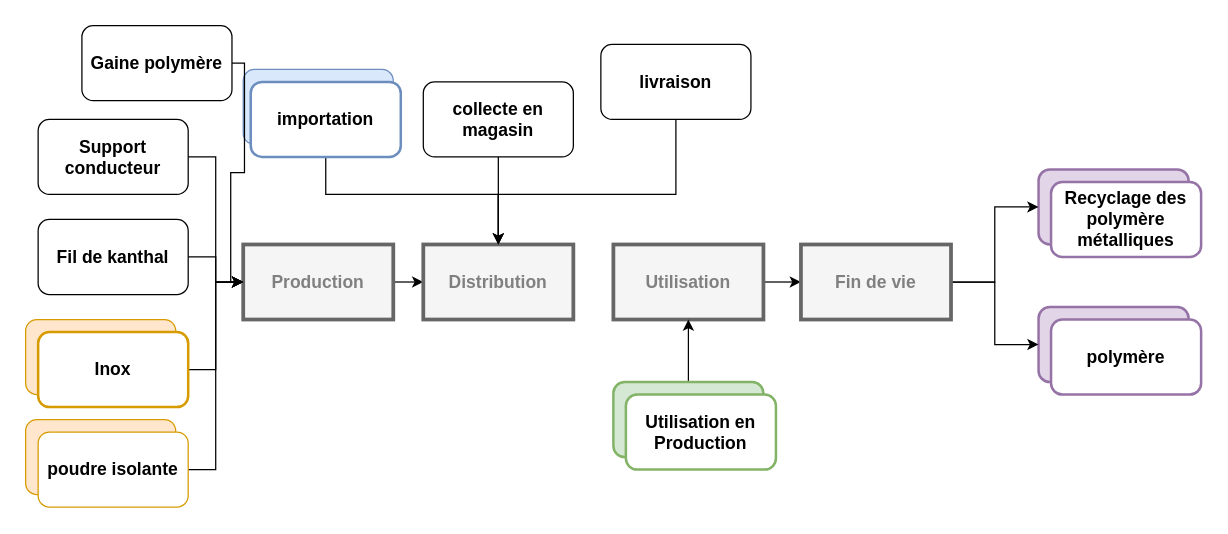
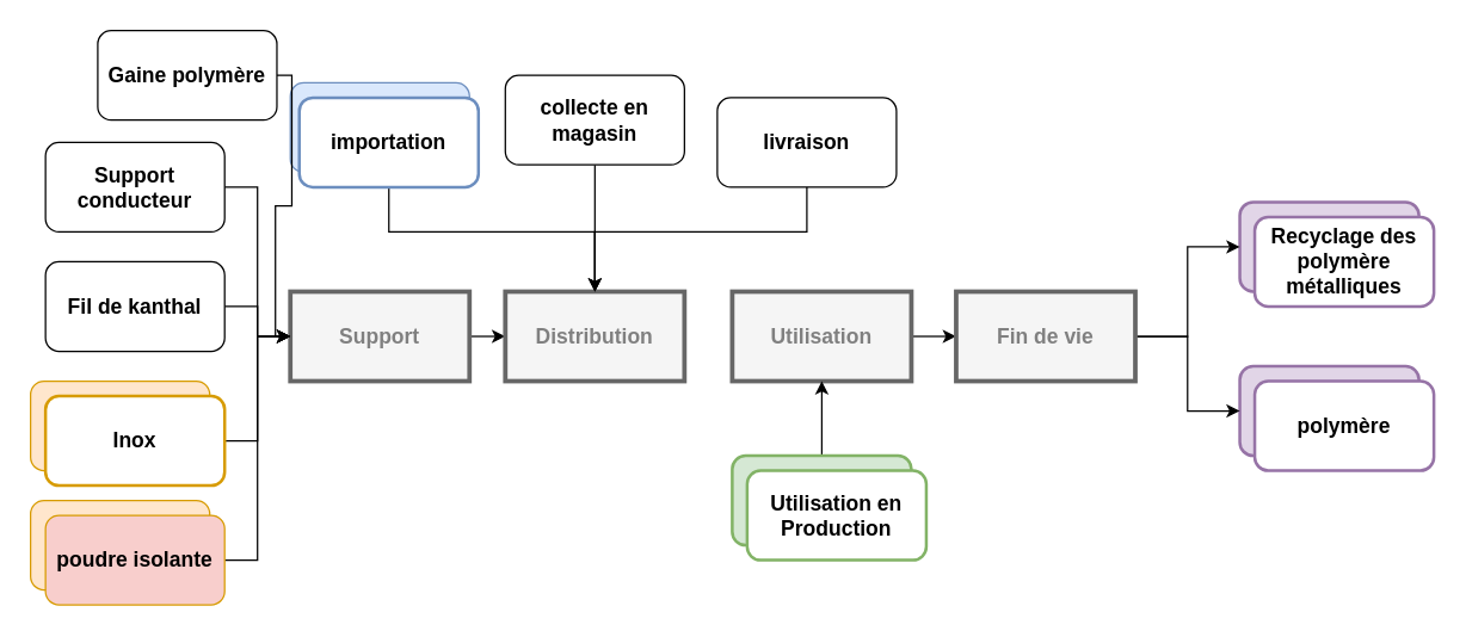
  <mxCell id="0" />
  <mxCell id="1" parent="0" />
  <mxCell id="2" value="" style="rounded=1;whiteSpace=wrap;html=1;fillColor=#e1d5e7;strokeColor=#9673a6;strokeWidth=2;shadow=0;glass=0;fillStyle=auto;" parent="1" vertex="1"><mxGeometry x="830" y="135" width="120" height="60" as="geometry" /></mxCell>
  <mxCell id="3" value="" style="rounded=1;whiteSpace=wrap;html=1;fillColor=#e1d5e7;strokeColor=#9673a6;strokeWidth=2;shadow=0;glass=0;fillStyle=auto;" parent="1" vertex="1"><mxGeometry x="830" y="245" width="120" height="60" as="geometry" /></mxCell>
  <mxCell id="4" style="edgeStyle=orthogonalEdgeStyle;shape=connector;curved=0;rounded=0;html=1;entryX=0;entryY=0.5;entryDx=0;entryDy=0;strokeColor=default;align=center;verticalAlign=middle;fontFamily=Helvetica;fontSize=11;fontColor=default;labelBackgroundColor=default;endArrow=classic;strokeWidth=1;" parent="1" source="5" target="8" edge="1"><mxGeometry relative="1" as="geometry" /></mxCell>
  <mxCell id="5" value="&lt;font style=&quot;font-size: 14px;&quot;&gt;&lt;b&gt;Fil de kanthal&lt;/b&gt;&lt;/font&gt;" style="rounded=1;whiteSpace=wrap;html=1;strokeWidth=1;" parent="1" vertex="1"><mxGeometry x="30" y="175" width="120" height="60" as="geometry" /></mxCell>
  <mxCell id="6" style="edgeStyle=orthogonalEdgeStyle;rounded=0;orthogonalLoop=1;jettySize=auto;html=1;exitX=0.5;exitY=1;exitDx=0;exitDy=0;strokeWidth=1;" parent="1" edge="1"><mxGeometry relative="1" as="geometry"><mxPoint x="810" y="115" as="sourcePoint" /><mxPoint x="810" y="115" as="targetPoint" /></mxGeometry></mxCell>
  <mxCell id="7" style="edgeStyle=orthogonalEdgeStyle;shape=connector;rounded=0;html=1;entryX=0;entryY=0.5;entryDx=0;entryDy=0;strokeColor=default;strokeWidth=1;align=center;verticalAlign=middle;fontFamily=Helvetica;fontSize=11;fontColor=default;labelBackgroundColor=default;endArrow=classic;" parent="1" source="8" target="9" edge="1"><mxGeometry relative="1" as="geometry" /></mxCell>
- <mxCell id="8" value="&lt;font style=&quot;font-size: 14px;&quot; color=&quot;#808080&quot;&gt;&lt;b&gt;Production&lt;/b&gt;&lt;/font&gt;" style="rounded=0;whiteSpace=wrap;html=1;strokeWidth=3;strokeColor=#666666;fillColor=#f5f5f5;fontColor=#333333;" parent="1" vertex="1"><mxGeometry x="194" y="195" width="120" height="60" as="geometry" /></mxCell>
+ <mxCell id="8" value="&lt;font style=&quot;font-size: 14px;&quot; color=&quot;#808080&quot;&gt;&lt;b&gt;Support&lt;/b&gt;&lt;/font&gt;" style="rounded=0;whiteSpace=wrap;html=1;strokeWidth=3;strokeColor=#666666;fillColor=#f5f5f5;fontColor=#333333;" parent="1" vertex="1"><mxGeometry x="194" y="195" width="120" height="60" as="geometry" /></mxCell>
  <mxCell id="9" value="&lt;font style=&quot;font-size: 14px;&quot; color=&quot;#808080&quot;&gt;&lt;b style=&quot;&quot;&gt;Distribution&lt;/b&gt;&lt;/font&gt;" style="rounded=0;whiteSpace=wrap;html=1;strokeWidth=3;strokeColor=#666666;fillColor=#f5f5f5;fontColor=#333333;" parent="1" vertex="1"><mxGeometry x="338" y="195" width="120" height="60" as="geometry" /></mxCell>
  <mxCell id="10" style="edgeStyle=orthogonalEdgeStyle;shape=connector;rounded=0;html=1;entryX=0;entryY=0.5;entryDx=0;entryDy=0;strokeColor=default;strokeWidth=1;align=center;verticalAlign=middle;fontFamily=Helvetica;fontSize=11;fontColor=default;labelBackgroundColor=default;endArrow=classic;" parent="1" source="11" target="14" edge="1"><mxGeometry relative="1" as="geometry" /></mxCell>
  <mxCell id="11" value="&lt;font style=&quot;font-size: 14px;&quot; color=&quot;#808080&quot;&gt;&lt;b style=&quot;&quot;&gt;Utilisation&lt;/b&gt;&lt;/font&gt;" style="rounded=0;whiteSpace=wrap;html=1;strokeWidth=3;strokeColor=#666666;fillColor=#f5f5f5;fontColor=#333333;" parent="1" vertex="1"><mxGeometry x="490" y="195" width="120" height="60" as="geometry" /></mxCell>
  <mxCell id="12" style="edgeStyle=orthogonalEdgeStyle;rounded=0;orthogonalLoop=1;jettySize=auto;html=1;exitX=1;exitY=0.5;exitDx=0;exitDy=0;entryX=0;entryY=0.5;entryDx=0;entryDy=0;strokeWidth=1;" parent="1" source="14" target="2" edge="1"><mxGeometry relative="1" as="geometry"><mxPoint x="840" y="225" as="targetPoint" /></mxGeometry></mxCell>
  <mxCell id="13" style="edgeStyle=orthogonalEdgeStyle;shape=connector;rounded=0;html=1;entryX=0;entryY=0.5;entryDx=0;entryDy=0;strokeColor=default;strokeWidth=1;align=center;verticalAlign=middle;fontFamily=Helvetica;fontSize=11;fontColor=default;labelBackgroundColor=default;endArrow=classic;" parent="1" source="14" target="3" edge="1"><mxGeometry relative="1" as="geometry" /></mxCell>
  <mxCell id="14" value="&lt;font style=&quot;font-size: 14px;&quot; color=&quot;#808080&quot;&gt;&lt;b style=&quot;&quot;&gt;Fin de vie&lt;/b&gt;&lt;/font&gt;" style="rounded=0;whiteSpace=wrap;html=1;strokeWidth=3;strokeColor=#666666;fillColor=#f5f5f5;fontColor=#333333;" parent="1" vertex="1"><mxGeometry x="640" y="195" width="120" height="60" as="geometry" /></mxCell>
  <mxCell id="15" style="edgeStyle=orthogonalEdgeStyle;shape=connector;curved=0;rounded=0;html=1;entryX=0;entryY=0.5;entryDx=0;entryDy=0;strokeColor=default;align=center;verticalAlign=middle;fontFamily=Helvetica;fontSize=11;fontColor=default;labelBackgroundColor=default;endArrow=classic;strokeWidth=1;exitX=1;exitY=0.5;exitDx=0;exitDy=0;" parent="1" source="25" target="8" edge="1"><mxGeometry relative="1" as="geometry"><mxPoint x="140" y="285" as="sourcePoint" /></mxGeometry></mxCell>
  <mxCell id="16" value="" style="rounded=1;whiteSpace=wrap;html=1;fillColor=#ffe6cc;strokeColor=#d79b00;strokeWidth=1;" parent="1" vertex="1"><mxGeometry x="20" y="255" width="120" height="60" as="geometry" /></mxCell>
  <mxCell id="17" style="edgeStyle=orthogonalEdgeStyle;shape=connector;curved=0;rounded=0;html=1;entryX=0;entryY=0.5;entryDx=0;entryDy=0;strokeColor=default;align=center;verticalAlign=middle;fontFamily=Helvetica;fontSize=11;fontColor=default;labelBackgroundColor=default;endArrow=classic;strokeWidth=1;exitX=1;exitY=0.5;exitDx=0;exitDy=0;" parent="1" source="26" target="8" edge="1"><mxGeometry relative="1" as="geometry" /></mxCell>
  <mxCell id="18" value="" style="rounded=1;whiteSpace=wrap;html=1;strokeWidth=1;fillColor=#ffe6cc;strokeColor=#d79b00;" parent="1" vertex="1"><mxGeometry x="20" y="335" width="120" height="60" as="geometry" /></mxCell>
  <mxCell id="19" value="" style="rounded=1;whiteSpace=wrap;html=1;fillColor=#dae8fc;strokeColor=#6c8ebf;strokeWidth=1;" parent="1" vertex="1"><mxGeometry x="194" y="55" width="120" height="60" as="geometry" /></mxCell>
  <mxCell id="20" value="&lt;b&gt;&lt;font style=&quot;font-size: 14px;&quot;&gt;Recyclage des polymère métalliques&lt;/font&gt;&lt;/b&gt;" style="rounded=1;whiteSpace=wrap;html=1;fillColor=#FFFFFF;strokeColor=#9673a6;strokeWidth=2;" parent="1" vertex="1"><mxGeometry x="840" y="145" width="120" height="60" as="geometry" /></mxCell>
  <mxCell id="21" value="&lt;div&gt;&lt;b&gt;&lt;font style=&quot;font-size: 14px;&quot;&gt;polymère&lt;/font&gt;&lt;/b&gt;&lt;/div&gt;" style="rounded=1;whiteSpace=wrap;html=1;fillColor=#FFFFFF;strokeColor=#9673a6;strokeWidth=2;" parent="1" vertex="1"><mxGeometry x="840" y="255" width="120" height="60" as="geometry" /></mxCell>
  <mxCell id="22" value="" style="edgeStyle=orthogonalEdgeStyle;rounded=0;orthogonalLoop=1;jettySize=auto;html=1;entryX=0.5;entryY=1;entryDx=0;entryDy=0;strokeWidth=1;exitX=0.5;exitY=0;exitDx=0;exitDy=0;" parent="1" source="33" target="11" edge="1"><mxGeometry relative="1" as="geometry"><Array as="points" /></mxGeometry></mxCell>
  <mxCell id="23" style="edgeStyle=orthogonalEdgeStyle;shape=connector;curved=0;rounded=0;html=1;entryX=0;entryY=0.5;entryDx=0;entryDy=0;strokeColor=default;align=center;verticalAlign=middle;fontFamily=Helvetica;fontSize=11;fontColor=default;labelBackgroundColor=default;endArrow=classic;strokeWidth=1;" parent="1" source="24" target="8" edge="1"><mxGeometry relative="1" as="geometry" /></mxCell>
  <mxCell id="24" value="&lt;font style=&quot;font-size: 14px;&quot;&gt;&lt;b&gt;Support conducteur&lt;/b&gt;&lt;/font&gt;" style="rounded=1;whiteSpace=wrap;html=1;strokeWidth=1;" parent="1" vertex="1"><mxGeometry x="30" y="95" width="120" height="60" as="geometry" /></mxCell>
  <mxCell id="25" value="&lt;font style=&quot;font-size: 14px;&quot;&gt;&lt;b&gt;Inox&lt;/b&gt;&lt;/font&gt;" style="rounded=1;whiteSpace=wrap;html=1;fillColor=#FFFFFF;strokeColor=#d79b00;strokeWidth=2;shadow=0;glass=0;fillStyle=auto;" parent="1" vertex="1"><mxGeometry x="30" y="265" width="120" height="60" as="geometry" /></mxCell>
- <mxCell id="26" value="&lt;font style=&quot;font-size: 14px;&quot;&gt;&lt;b&gt;poudre isolante&lt;/b&gt;&lt;/font&gt;" style="rounded=1;whiteSpace=wrap;html=1;fillColor=#FFFFFF;strokeColor=#d79b00;strokeWidth=1;shadow=0;glass=0;fillStyle=auto;" parent="1" vertex="1"><mxGeometry x="30" y="345" width="120" height="60" as="geometry" /></mxCell>
+ <mxCell id="26" value="&lt;font style=&quot;font-size: 14px;&quot;&gt;&lt;b&gt;poudre isolante&lt;/b&gt;&lt;/font&gt;" style="rounded=1;whiteSpace=wrap;html=1;fillColor=#f8cecc;strokeColor=#d79b00;strokeWidth=1;shadow=0;glass=0;fillStyle=auto;" parent="1" vertex="1"><mxGeometry x="30" y="345" width="120" height="60" as="geometry" /></mxCell>
  <mxCell id="27" style="edgeStyle=orthogonalEdgeStyle;shape=connector;rounded=0;html=1;entryX=0.5;entryY=0;entryDx=0;entryDy=0;strokeColor=default;strokeWidth=1;align=center;verticalAlign=middle;fontFamily=Helvetica;fontSize=11;fontColor=default;labelBackgroundColor=default;endArrow=classic;" parent="1" source="28" target="9" edge="1"><mxGeometry relative="1" as="geometry"><Array as="points"><mxPoint x="260" y="155" /><mxPoint x="398" y="155" /></Array></mxGeometry></mxCell>
  <mxCell id="28" value="&lt;font style=&quot;font-size: 14px;&quot;&gt;&lt;b&gt;importation&lt;/b&gt;&lt;/font&gt;" style="rounded=1;whiteSpace=wrap;html=1;fillColor=#FFFFFF;strokeColor=#6c8ebf;strokeWidth=2;shadow=0;glass=0;fillStyle=auto;" parent="1" vertex="1"><mxGeometry x="200" y="65" width="120" height="60" as="geometry" /></mxCell>
  <mxCell id="29" style="edgeStyle=orthogonalEdgeStyle;shape=connector;rounded=0;html=1;entryX=0.5;entryY=0;entryDx=0;entryDy=0;strokeColor=default;strokeWidth=1;align=center;verticalAlign=middle;fontFamily=Helvetica;fontSize=11;fontColor=default;labelBackgroundColor=default;endArrow=classic;" parent="1" source="30" target="9" edge="1"><mxGeometry relative="1" as="geometry" /></mxCell>
- <mxCell id="30" value="&lt;font style=&quot;font-size: 14px;&quot;&gt;&lt;b&gt;collecte en magasin&lt;/b&gt;&lt;/font&gt;" style="rounded=1;whiteSpace=wrap;html=1;strokeWidth=1;shadow=0;glass=0;fillStyle=auto;" parent="1" vertex="1"><mxGeometry x="338" y="65" width="120" height="60" as="geometry" /></mxCell>
+ <mxCell id="30" value="&lt;font style=&quot;font-size: 14px;&quot;&gt;&lt;b&gt;collecte en magasin&lt;/b&gt;&lt;/font&gt;" style="rounded=1;whiteSpace=wrap;html=1;strokeWidth=1;shadow=0;glass=0;fillStyle=auto;" parent="1" vertex="1"><mxGeometry x="338" y="50" width="120" height="60" as="geometry" /></mxCell>
  <mxCell id="31" style="edgeStyle=orthogonalEdgeStyle;shape=connector;rounded=0;html=1;entryX=0.5;entryY=0;entryDx=0;entryDy=0;strokeColor=default;strokeWidth=1;align=center;verticalAlign=middle;fontFamily=Helvetica;fontSize=11;fontColor=default;labelBackgroundColor=default;endArrow=classic;" parent="1" source="32" target="9" edge="1"><mxGeometry relative="1" as="geometry"><Array as="points"><mxPoint x="540" y="155" /><mxPoint x="398" y="155" /></Array></mxGeometry></mxCell>
- <mxCell id="32" value="&lt;font style=&quot;font-size: 14px;&quot;&gt;&lt;b&gt;livraison&lt;/b&gt;&lt;/font&gt;" style="rounded=1;whiteSpace=wrap;html=1;strokeWidth=1;shadow=0;glass=0;fillStyle=auto;" parent="1" vertex="1"><mxGeometry x="480" y="35" width="120" height="60" as="geometry" /></mxCell>
+ <mxCell id="32" value="&lt;font style=&quot;font-size: 14px;&quot;&gt;&lt;b&gt;livraison&lt;/b&gt;&lt;/font&gt;" style="rounded=1;whiteSpace=wrap;html=1;strokeWidth=1;shadow=0;glass=0;fillStyle=auto;" parent="1" vertex="1"><mxGeometry x="480" y="65" width="120" height="60" as="geometry" /></mxCell>
  <mxCell id="33" value="" style="rounded=1;whiteSpace=wrap;html=1;fillColor=#d5e8d4;strokeColor=#82b366;strokeWidth=2;" parent="1" vertex="1"><mxGeometry x="490" y="305" width="120" height="60" as="geometry" /></mxCell>
  <mxCell id="34" value="&lt;b&gt;&lt;font style=&quot;font-size: 14px;&quot;&gt;Utilisation en Production&lt;/font&gt;&lt;/b&gt;" style="rounded=1;whiteSpace=wrap;html=1;fillColor=#FFFFFF;strokeColor=#82b366;strokeWidth=2;" parent="1" vertex="1"><mxGeometry x="500" y="315" width="120" height="60" as="geometry" /></mxCell>
  <mxCell id="35" style="edgeStyle=orthogonalEdgeStyle;shape=connector;rounded=0;html=1;entryX=0;entryY=0.5;entryDx=0;entryDy=0;strokeColor=default;strokeWidth=1;align=center;verticalAlign=middle;fontFamily=Helvetica;fontSize=11;fontColor=default;labelBackgroundColor=default;endArrow=classic;" parent="1" source="36" target="8" edge="1"><mxGeometry relative="1" as="geometry" /></mxCell>
  <mxCell id="36" value="&lt;font style=&quot;font-size: 14px;&quot;&gt;&lt;b&gt;Gaine polymère&lt;/b&gt;&lt;/font&gt;" style="rounded=1;whiteSpace=wrap;html=1;strokeWidth=1;" parent="1" vertex="1"><mxGeometry x="65" y="20" width="120" height="60" as="geometry" /></mxCell>
